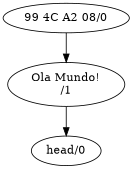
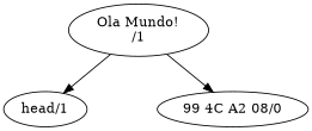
  digraph {
    nodesep=1.0
-   n1 [label="head/0"]
+   n1 [label="head/1"]
    n2 [label="Ola Mundo!\n/1"]
    n3 [label="99 4C A2 08/0"]
    n2 -> n1
-   n3 -> n2
+   n2 -> n3
  }
